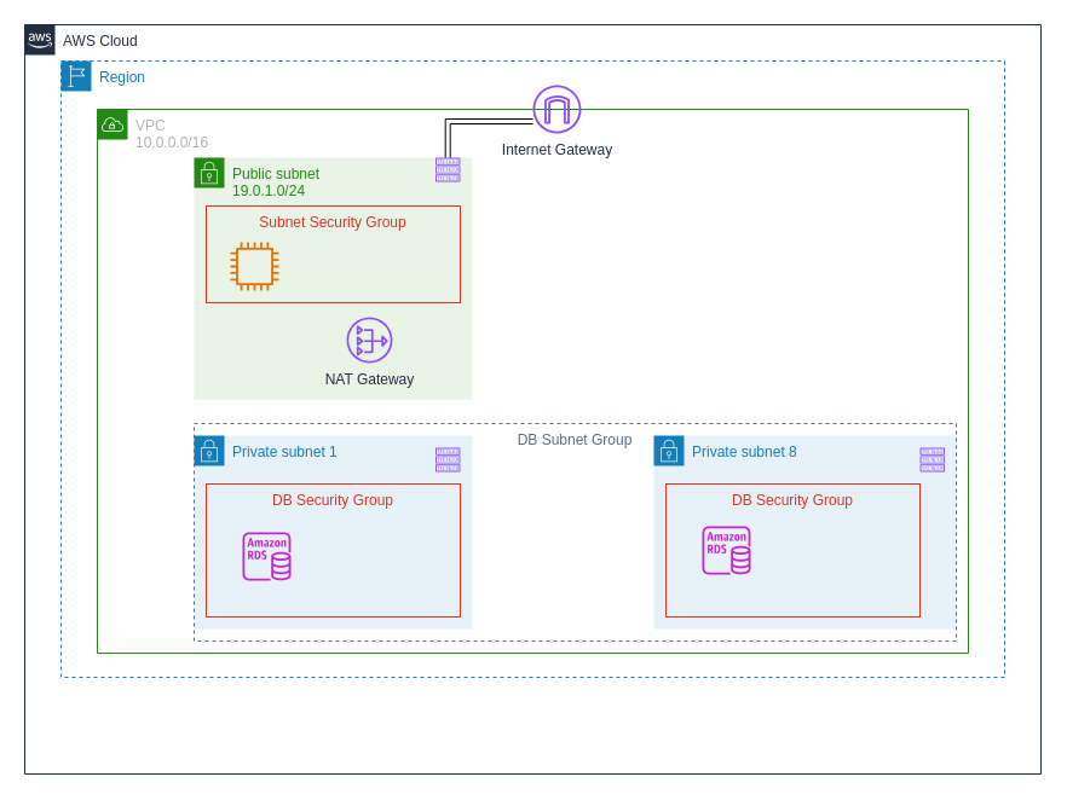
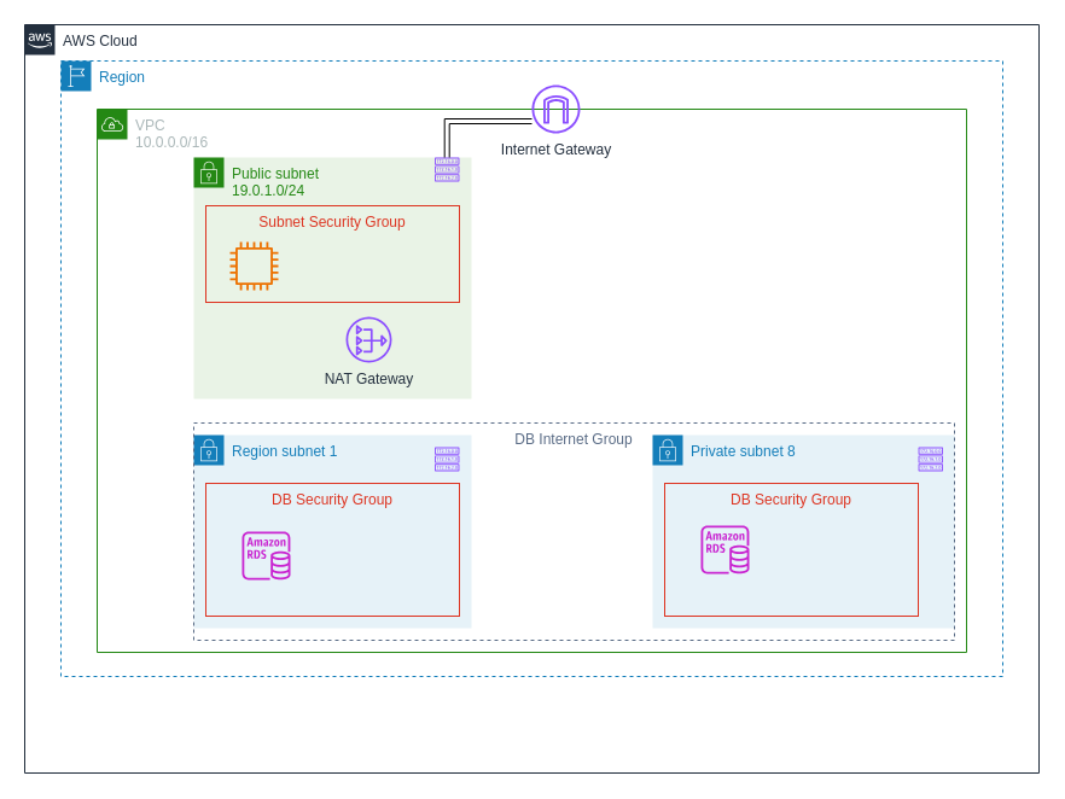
  <mxCell id="0" />
  <mxCell id="1" parent="0" />
  <mxCell id="2" value="AWS Cloud" style="points=[[0,0],[0.25,0],[0.5,0],[0.75,0],[1,0],[1,0.25],[1,0.5],[1,0.75],[1,1],[0.75,1],[0.5,1],[0.25,1],[0,1],[0,0.75],[0,0.5],[0,0.25]];outlineConnect=0;gradientColor=none;html=1;whiteSpace=wrap;fontSize=12;fontStyle=0;container=1;pointerEvents=0;collapsible=0;recursiveResize=0;shape=mxgraph.aws4.group;grIcon=mxgraph.aws4.group_aws_cloud_alt;strokeColor=#232F3E;fillColor=none;verticalAlign=top;align=left;spacingLeft=30;fontColor=#232F3E;dashed=0;" parent="1" vertex="1"><mxGeometry x="20" y="20" width="840" height="620" as="geometry" /></mxCell>
  <mxCell id="3" value="VPC&lt;br&gt;10.0.0.0/16" style="points=[[0,0],[0.25,0],[0.5,0],[0.75,0],[1,0],[1,0.25],[1,0.5],[1,0.75],[1,1],[0.75,1],[0.5,1],[0.25,1],[0,1],[0,0.75],[0,0.5],[0,0.25]];outlineConnect=0;gradientColor=none;html=1;whiteSpace=wrap;fontSize=12;fontStyle=0;container=1;pointerEvents=0;collapsible=0;recursiveResize=0;shape=mxgraph.aws4.group;grIcon=mxgraph.aws4.group_vpc;strokeColor=#248814;fillColor=none;verticalAlign=top;align=left;spacingLeft=30;fontColor=#AAB7B8;dashed=0;" parent="2" vertex="1"><mxGeometry x="60" y="70" width="720" height="450" as="geometry" /></mxCell>
  <mxCell id="4" value="Internet Gateway" style="sketch=0;outlineConnect=0;fontColor=#232F3E;gradientColor=none;fillColor=#8C4FFF;strokeColor=none;dashed=0;verticalLabelPosition=bottom;verticalAlign=top;align=center;html=1;fontSize=12;fontStyle=0;aspect=fixed;pointerEvents=1;shape=mxgraph.aws4.internet_gateway;shadow=0;" parent="3" vertex="1"><mxGeometry x="360" y="-20" width="40" height="40" as="geometry" /></mxCell>
  <mxCell id="5" value="Region" style="points=[[0,0],[0.25,0],[0.5,0],[0.75,0],[1,0],[1,0.25],[1,0.5],[1,0.75],[1,1],[0.75,1],[0.5,1],[0.25,1],[0,1],[0,0.75],[0,0.5],[0,0.25]];outlineConnect=0;gradientColor=none;html=1;whiteSpace=wrap;fontSize=12;fontStyle=0;container=1;pointerEvents=0;collapsible=0;recursiveResize=0;shape=mxgraph.aws4.group;grIcon=mxgraph.aws4.group_region;strokeColor=#147EBA;fillColor=none;verticalAlign=top;align=left;spacingLeft=30;fontColor=#147EBA;dashed=1;" parent="2" vertex="1"><mxGeometry x="30" y="30" width="780" height="510" as="geometry" /></mxCell>
  <mxCell id="6" value="Public subnet&lt;br&gt;19.0.1.0/24" style="points=[[0,0],[0.25,0],[0.5,0],[0.75,0],[1,0],[1,0.25],[1,0.5],[1,0.75],[1,1],[0.75,1],[0.5,1],[0.25,1],[0,1],[0,0.75],[0,0.5],[0,0.25]];outlineConnect=0;gradientColor=none;html=1;whiteSpace=wrap;fontSize=12;fontStyle=0;container=1;pointerEvents=0;collapsible=0;recursiveResize=0;shape=mxgraph.aws4.group;grIcon=mxgraph.aws4.group_security_group;grStroke=0;strokeColor=#248814;fillColor=#E9F3E6;verticalAlign=top;align=left;spacingLeft=30;fontColor=#248814;dashed=0;" parent="5" vertex="1"><mxGeometry x="110" y="80" width="230" height="200" as="geometry" /></mxCell>
  <mxCell id="7" value="NAT Gateway" style="sketch=0;outlineConnect=0;fontColor=#232F3E;gradientColor=none;fillColor=#8C4FFF;strokeColor=none;dashed=0;verticalLabelPosition=bottom;verticalAlign=top;align=center;html=1;fontSize=12;fontStyle=0;aspect=fixed;pointerEvents=1;shape=mxgraph.aws4.nat_gateway;" parent="6" vertex="1"><mxGeometry x="126" y="132" width="38" height="38" as="geometry" /></mxCell>
  <mxCell id="8" value="Subnet Security Group" style="fillColor=none;strokeColor=#DD3522;verticalAlign=top;fontStyle=0;fontColor=#DD3522;whiteSpace=wrap;html=1;" parent="6" vertex="1"><mxGeometry x="10" y="40" width="210" height="80" as="geometry" /></mxCell>
  <mxCell id="9" value="" style="sketch=0;outlineConnect=0;fontColor=#232F3E;gradientColor=none;fillColor=#ED7100;strokeColor=none;dashed=0;verticalLabelPosition=bottom;verticalAlign=top;align=center;html=1;fontSize=12;fontStyle=0;aspect=fixed;pointerEvents=1;shape=mxgraph.aws4.instance2;" parent="6" vertex="1"><mxGeometry x="30" y="70" width="40" height="40" as="geometry" /></mxCell>
- <mxCell id="10" value="Private subnet 1" style="points=[[0,0],[0.25,0],[0.5,0],[0.75,0],[1,0],[1,0.25],[1,0.5],[1,0.75],[1,1],[0.75,1],[0.5,1],[0.25,1],[0,1],[0,0.75],[0,0.5],[0,0.25]];outlineConnect=0;gradientColor=none;html=1;whiteSpace=wrap;fontSize=12;fontStyle=0;container=1;pointerEvents=0;collapsible=0;recursiveResize=0;shape=mxgraph.aws4.group;grIcon=mxgraph.aws4.group_security_group;grStroke=0;strokeColor=#147EBA;fillColor=#E6F2F8;verticalAlign=top;align=left;spacingLeft=30;fontColor=#147EBA;dashed=0;" parent="5" vertex="1"><mxGeometry x="110" y="310" width="230" height="160" as="geometry" /></mxCell>
+ <mxCell id="10" value="Region subnet 1" style="points=[[0,0],[0.25,0],[0.5,0],[0.75,0],[1,0],[1,0.25],[1,0.5],[1,0.75],[1,1],[0.75,1],[0.5,1],[0.25,1],[0,1],[0,0.75],[0,0.5],[0,0.25]];outlineConnect=0;gradientColor=none;html=1;whiteSpace=wrap;fontSize=12;fontStyle=0;container=1;pointerEvents=0;collapsible=0;recursiveResize=0;shape=mxgraph.aws4.group;grIcon=mxgraph.aws4.group_security_group;grStroke=0;strokeColor=#147EBA;fillColor=#E6F2F8;verticalAlign=top;align=left;spacingLeft=30;fontColor=#147EBA;dashed=0;" parent="5" vertex="1"><mxGeometry x="110" y="310" width="230" height="160" as="geometry" /></mxCell>
  <mxCell id="11" value="DB Security Group" style="fillColor=none;strokeColor=#DD3522;verticalAlign=top;fontStyle=0;fontColor=#DD3522;whiteSpace=wrap;html=1;" parent="10" vertex="1"><mxGeometry x="10" y="40" width="210" height="110" as="geometry" /></mxCell>
  <mxCell id="12" value="" style="sketch=0;outlineConnect=0;fontColor=#232F3E;gradientColor=none;fillColor=#C925D1;strokeColor=none;dashed=0;verticalLabelPosition=bottom;verticalAlign=top;align=center;html=1;fontSize=12;fontStyle=0;aspect=fixed;pointerEvents=1;shape=mxgraph.aws4.rds_instance;" parent="10" vertex="1"><mxGeometry x="40" y="80" width="40" height="40" as="geometry" /></mxCell>
  <mxCell id="13" value="" style="sketch=0;outlineConnect=0;fontColor=#232F3E;gradientColor=none;fillColor=#8C4FFF;strokeColor=none;dashed=0;verticalLabelPosition=bottom;verticalAlign=top;align=center;html=1;fontSize=12;fontStyle=0;aspect=fixed;pointerEvents=1;shape=mxgraph.aws4.route_table;" parent="10" vertex="1"><mxGeometry x="199.47" y="10" width="20.53" height="20" as="geometry" /></mxCell>
  <mxCell id="14" value="Private subnet 8" style="points=[[0,0],[0.25,0],[0.5,0],[0.75,0],[1,0],[1,0.25],[1,0.5],[1,0.75],[1,1],[0.75,1],[0.5,1],[0.25,1],[0,1],[0,0.75],[0,0.5],[0,0.25]];outlineConnect=0;gradientColor=none;html=1;whiteSpace=wrap;fontSize=12;fontStyle=0;container=1;pointerEvents=0;collapsible=0;recursiveResize=0;shape=mxgraph.aws4.group;grIcon=mxgraph.aws4.group_security_group;grStroke=0;strokeColor=#147EBA;fillColor=#E6F2F8;verticalAlign=top;align=left;spacingLeft=30;fontColor=#147EBA;dashed=0;" parent="5" vertex="1"><mxGeometry x="490" y="310" width="250" height="160" as="geometry" /></mxCell>
  <mxCell id="15" value="" style="sketch=0;outlineConnect=0;fontColor=#232F3E;gradientColor=none;fillColor=#8C4FFF;strokeColor=none;dashed=0;verticalLabelPosition=bottom;verticalAlign=top;align=center;html=1;fontSize=12;fontStyle=0;aspect=fixed;pointerEvents=1;shape=mxgraph.aws4.route_table;" parent="14" vertex="1"><mxGeometry x="220" y="10" width="20.53" height="20" as="geometry" /></mxCell>
  <mxCell id="16" value="DB Security Group" style="fillColor=none;strokeColor=#DD3522;verticalAlign=top;fontStyle=0;fontColor=#DD3522;whiteSpace=wrap;html=1;" parent="14" vertex="1"><mxGeometry x="10" y="40" width="210" height="110" as="geometry" /></mxCell>
  <mxCell id="17" value="" style="sketch=0;outlineConnect=0;fontColor=#232F3E;gradientColor=none;fillColor=#C925D1;strokeColor=none;dashed=0;verticalLabelPosition=bottom;verticalAlign=top;align=center;html=1;fontSize=12;fontStyle=0;aspect=fixed;pointerEvents=1;shape=mxgraph.aws4.rds_instance;" parent="14" vertex="1"><mxGeometry x="40" y="75" width="40" height="40" as="geometry" /></mxCell>
  <mxCell id="18" value="" style="sketch=0;outlineConnect=0;fontColor=#232F3E;gradientColor=none;fillColor=#8C4FFF;strokeColor=none;dashed=0;verticalLabelPosition=bottom;verticalAlign=top;align=center;html=1;fontSize=12;fontStyle=0;aspect=fixed;pointerEvents=1;shape=mxgraph.aws4.route_table;" parent="5" vertex="1"><mxGeometry x="309.47" y="80" width="20.53" height="20" as="geometry" /></mxCell>
- <mxCell id="19" value="DB Subnet Group" style="fillColor=none;strokeColor=#5A6C86;dashed=1;verticalAlign=top;fontStyle=0;fontColor=#5A6C86;whiteSpace=wrap;html=1;" parent="5" vertex="1"><mxGeometry x="110" y="300" width="630" height="180" as="geometry" /></mxCell>
+ <mxCell id="19" value="DB Internet Group" style="fillColor=none;strokeColor=#5A6C86;dashed=1;verticalAlign=top;fontStyle=0;fontColor=#5A6C86;whiteSpace=wrap;html=1;" parent="5" vertex="1"><mxGeometry x="110" y="300" width="630" height="180" as="geometry" /></mxCell>
  <mxCell id="20" style="edgeStyle=orthogonalEdgeStyle;rounded=0;orthogonalLoop=1;jettySize=auto;html=1;shape=link;" parent="2" source="18" target="4" edge="1"><mxGeometry relative="1" as="geometry"><Array as="points"><mxPoint x="350" y="80" /></Array></mxGeometry></mxCell>
